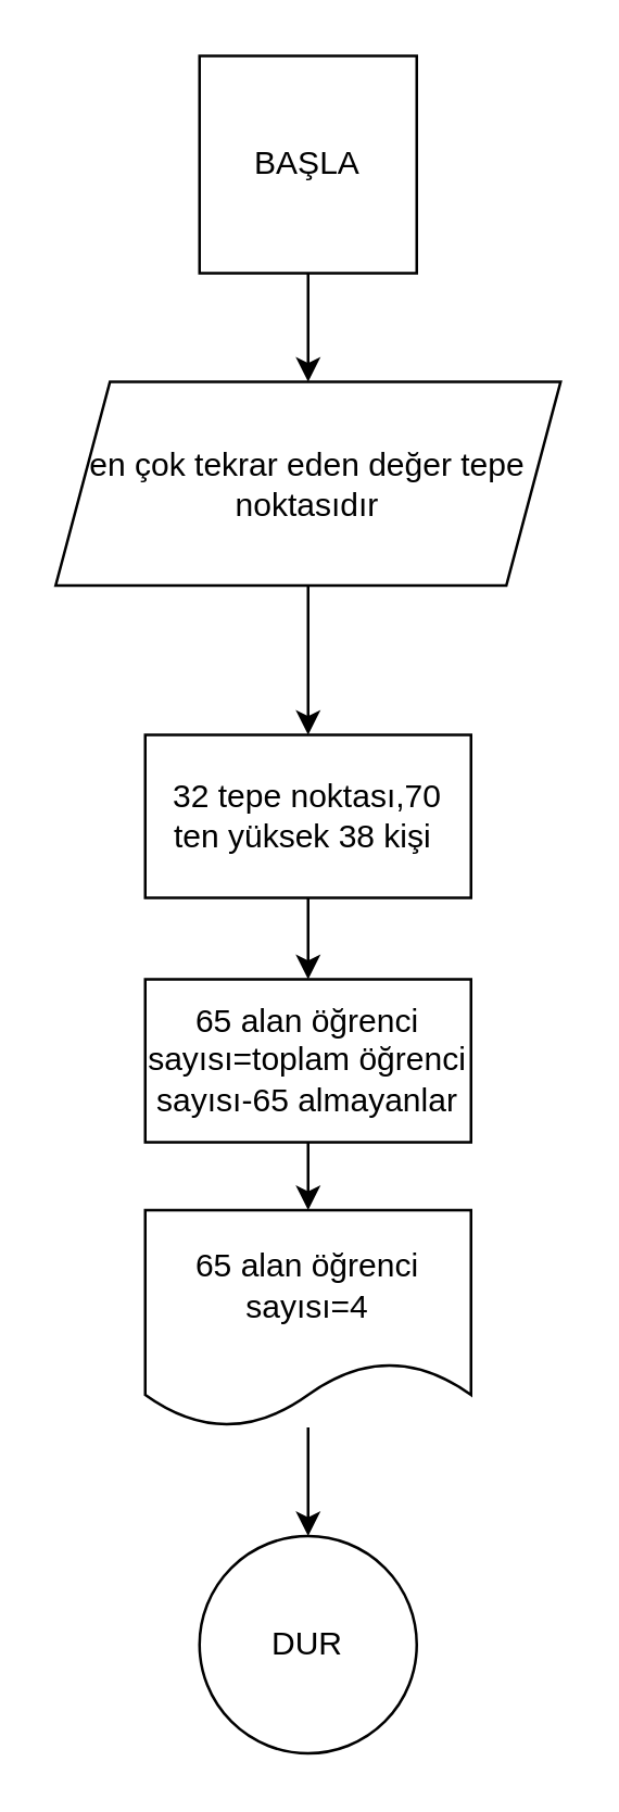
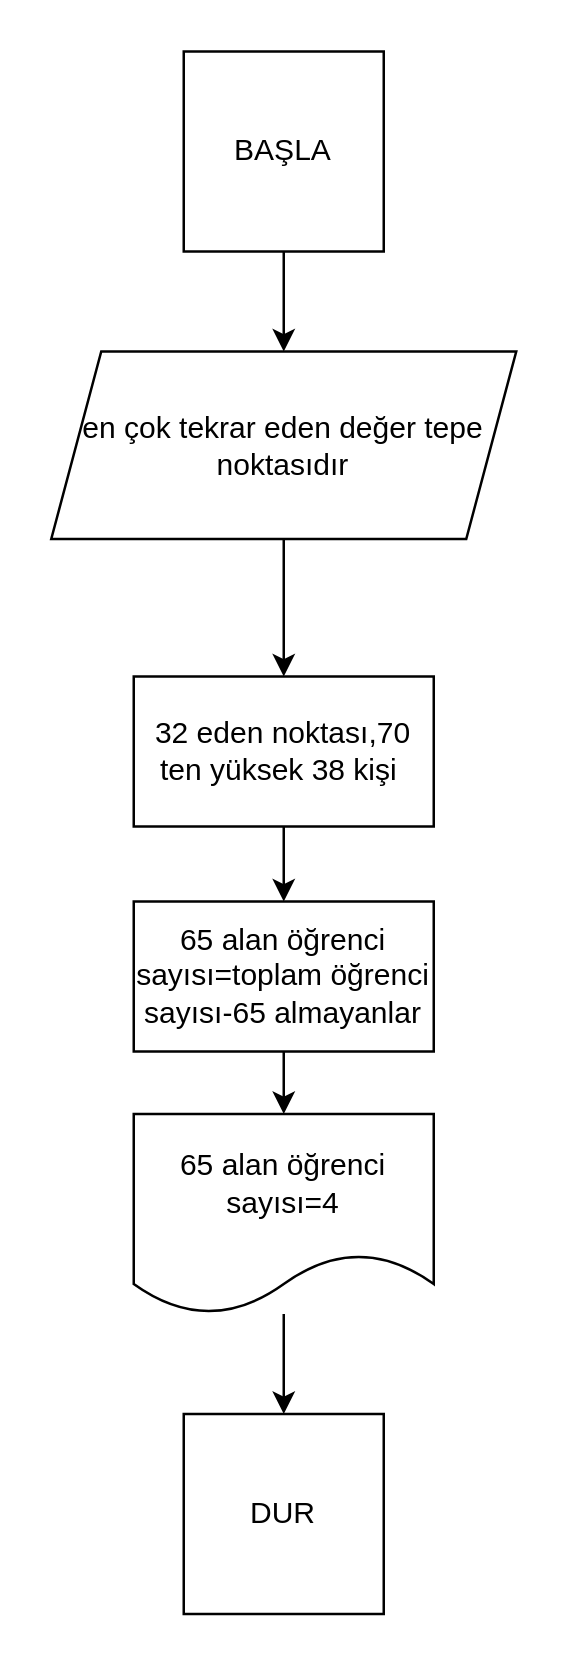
  <mxCell id="0" />
  <mxCell id="1" parent="0" />
- <mxCell id="2" value="DUR" style="ellipse;whiteSpace=wrap;html=1;aspect=fixed;" parent="1" vertex="1"><mxGeometry x="73" y="565" width="80" height="80" as="geometry" /></mxCell>
+ <mxCell id="2" value="DUR" style="whiteSpace=wrap;html=1;aspect=fixed;rounded=0;" parent="1" vertex="1"><mxGeometry x="73" y="565" width="80" height="80" as="geometry" /></mxCell>
  <mxCell id="3" value="" style="edgeStyle=orthogonalEdgeStyle;rounded=0;orthogonalLoop=1;jettySize=auto;html=1;" parent="1" source="4" target="6" edge="1"><mxGeometry relative="1" as="geometry" /></mxCell>
  <mxCell id="4" value="BAŞLA" style="whiteSpace=wrap;html=1;aspect=fixed;rounded=0;" parent="1" vertex="1"><mxGeometry x="73" y="20" width="80" height="80" as="geometry" /></mxCell>
  <mxCell id="5" value="" style="edgeStyle=orthogonalEdgeStyle;rounded=0;orthogonalLoop=1;jettySize=auto;html=1;" parent="1" source="6" target="8" edge="1"><mxGeometry relative="1" as="geometry" /></mxCell>
  <mxCell id="6" value="en çok tekrar eden değer tepe noktasıdır" style="shape=parallelogram;perimeter=parallelogramPerimeter;whiteSpace=wrap;html=1;fixedSize=1;" parent="1" vertex="1"><mxGeometry x="20" y="140" width="186" height="75" as="geometry" /></mxCell>
  <mxCell id="7" value="" style="edgeStyle=orthogonalEdgeStyle;rounded=0;orthogonalLoop=1;jettySize=auto;html=1;" parent="1" source="8" target="10" edge="1"><mxGeometry relative="1" as="geometry" /></mxCell>
- <mxCell id="8" value="32 tepe noktası,70 ten yüksek 38 kişi&amp;nbsp;" style="rounded=0;whiteSpace=wrap;html=1;" parent="1" vertex="1"><mxGeometry x="53" y="270" width="120" height="60" as="geometry" /></mxCell>
+ <mxCell id="8" value="32 eden noktası,70 ten yüksek 38 kişi&amp;nbsp;" style="rounded=0;whiteSpace=wrap;html=1;" parent="1" vertex="1"><mxGeometry x="53" y="270" width="120" height="60" as="geometry" /></mxCell>
  <mxCell id="9" value="" style="edgeStyle=orthogonalEdgeStyle;rounded=0;orthogonalLoop=1;jettySize=auto;html=1;" parent="1" source="10" target="12" edge="1"><mxGeometry relative="1" as="geometry" /></mxCell>
  <mxCell id="10" value="65 alan öğrenci sayısı=toplam öğrenci sayısı-65 almayanlar" style="rounded=0;whiteSpace=wrap;html=1;" parent="1" vertex="1"><mxGeometry x="53" y="360" width="120" height="60" as="geometry" /></mxCell>
  <mxCell id="11" value="" style="edgeStyle=orthogonalEdgeStyle;rounded=0;orthogonalLoop=1;jettySize=auto;html=1;" parent="1" source="12" target="2" edge="1"><mxGeometry relative="1" as="geometry" /></mxCell>
  <mxCell id="12" value="65 alan öğrenci sayısı=4" style="shape=document;whiteSpace=wrap;html=1;boundedLbl=1;" parent="1" vertex="1"><mxGeometry x="53" y="445" width="120" height="80" as="geometry" /></mxCell>
